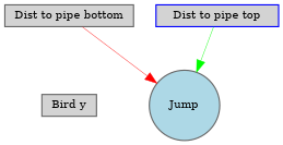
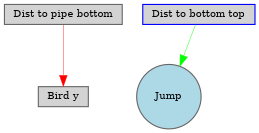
  digraph {
    node [color=gray40 fillcolor=lightgray fontsize=9 shape=box style=filled]
    edge [style=solid]
    "Bird y" [height=0.2 width=0.2]
-   "Dist to pipe top" [color=blue height=0.2 width=0.2]
+   "Dist to pipe top" [color=blue height=0.2 width=0.2 label="Dist to bottom top"]
    Jump [fillcolor=lightblue height=0.2 shape=circle width=0.2]
    "Dist to pipe bottom" [height=0.2 width=0.2]
    "Dist to pipe top" -> Jump [color=green penwidth=0.3577543895861801]
-   "Dist to pipe bottom" -> Jump [color=red penwidth=0.34593712488839473]
+   "Dist to pipe bottom" -> "Bird y" [color=red penwidth=0.34593712488839473]
  }
